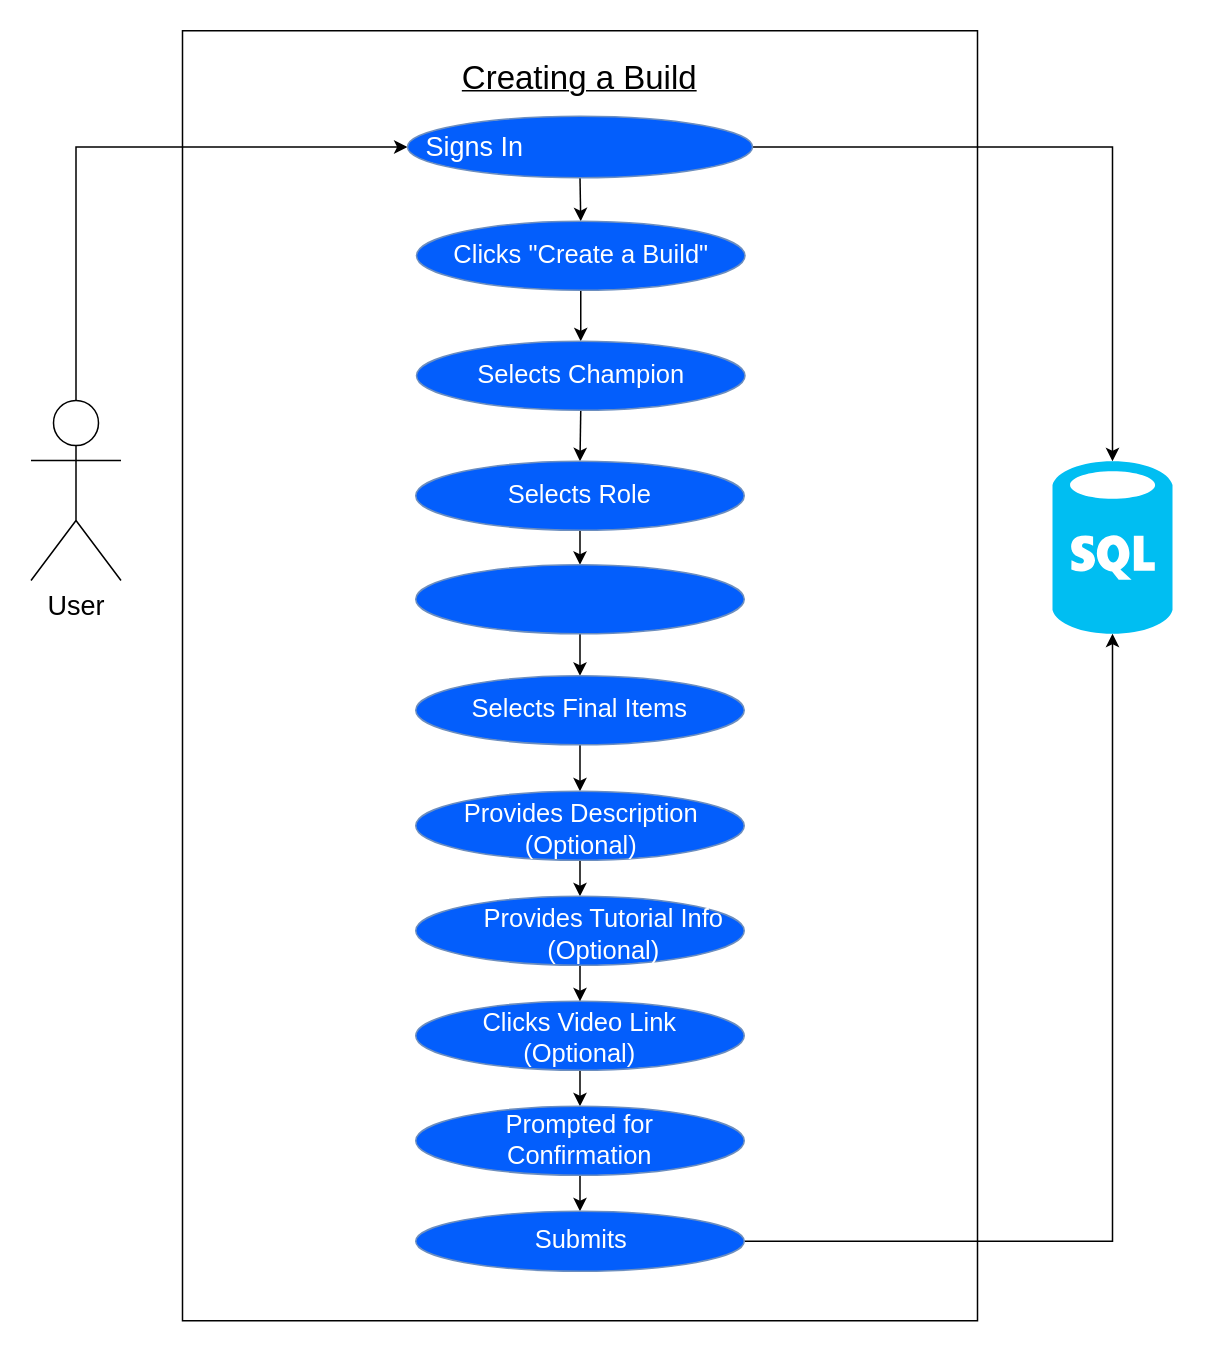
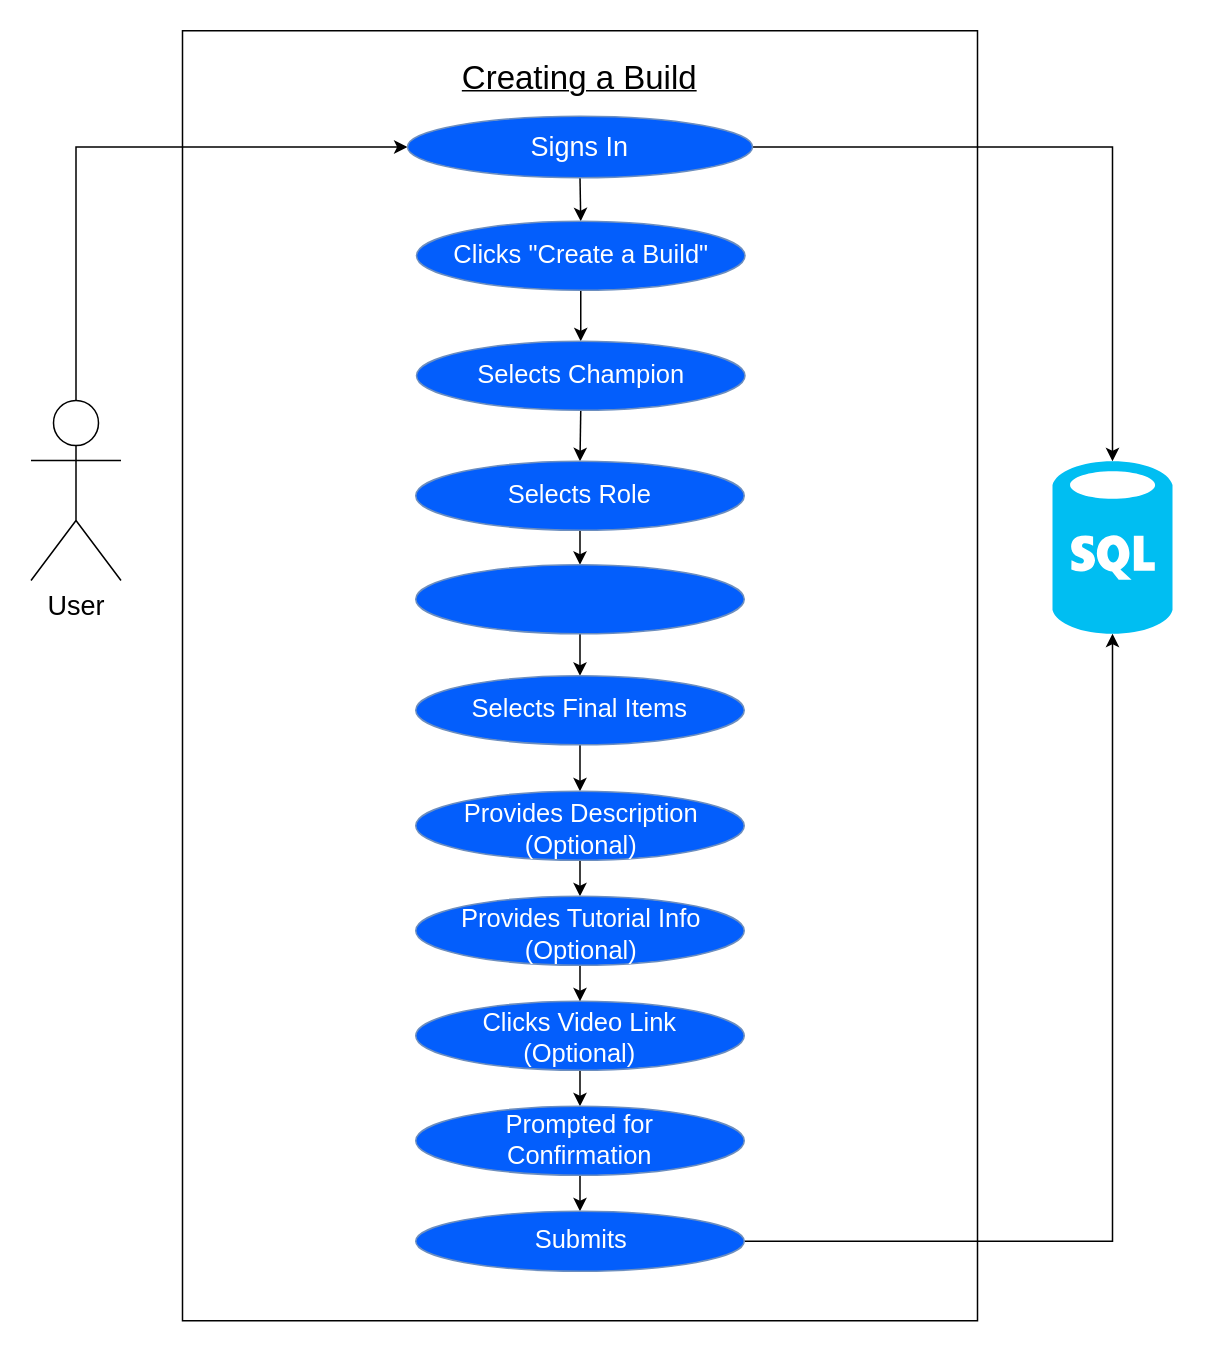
  <mxCell id="0" />
  <mxCell id="1" parent="0" />
  <mxCell id="2" value="" style="rounded=0;whiteSpace=wrap;html=1;" parent="1" vertex="1"><mxGeometry x="121" y="20" width="530" height="860" as="geometry" /></mxCell>
  <mxCell id="3" style="edgeStyle=orthogonalEdgeStyle;rounded=0;orthogonalLoop=1;jettySize=auto;html=1;exitX=0.5;exitY=0;exitDx=0;exitDy=0;exitPerimeter=0;entryX=0;entryY=0.5;entryDx=0;entryDy=0;" edge="1" parent="1" source="4" target="8"><mxGeometry relative="1" as="geometry" /></mxCell>
  <mxCell id="4" value="&lt;div style=&quot;font-size: 18px&quot;&gt;&lt;font style=&quot;font-size: 18px&quot;&gt;User&lt;/font&gt;&lt;/div&gt;" style="shape=umlActor;verticalLabelPosition=bottom;labelBackgroundColor=#ffffff;verticalAlign=top;html=1;outlineConnect=0;" parent="1" vertex="1"><mxGeometry x="20" y="266.5" width="60" height="120" as="geometry" /></mxCell>
  <mxCell id="5" value="&lt;u&gt;&lt;font style=&quot;font-size: 22px&quot;&gt;Creating a Build&lt;br&gt;&lt;/font&gt;&lt;/u&gt;" style="text;html=1;strokeColor=none;fillColor=none;align=center;verticalAlign=middle;whiteSpace=wrap;rounded=0;" parent="1" vertex="1"><mxGeometry x="283" y="32" width="206" height="40" as="geometry" /></mxCell>
  <mxCell id="6" style="edgeStyle=orthogonalEdgeStyle;rounded=0;orthogonalLoop=1;jettySize=auto;html=1;exitX=1;exitY=0.5;exitDx=0;exitDy=0;entryX=0.5;entryY=0;entryDx=0;entryDy=0;entryPerimeter=0;" edge="1" parent="1" source="8" target="10"><mxGeometry relative="1" as="geometry" /></mxCell>
  <mxCell id="7" style="edgeStyle=orthogonalEdgeStyle;rounded=0;orthogonalLoop=1;jettySize=auto;html=1;exitX=0.5;exitY=1;exitDx=0;exitDy=0;entryX=0.5;entryY=0;entryDx=0;entryDy=0;" edge="1" parent="1" source="8" target="12"><mxGeometry relative="1" as="geometry" /></mxCell>
  <mxCell id="8" value="" style="ellipse;whiteSpace=wrap;html=1;fillColor=#035EFC;strokeColor=#6c8ebf;" parent="1" vertex="1"><mxGeometry x="271" y="77" width="230" height="41" as="geometry" /></mxCell>
- <mxCell id="9" value="&lt;font style=&quot;font-size: 18px&quot; color=&quot;#FFFFFF&quot;&gt;Signs In&lt;br&gt;&lt;/font&gt;" style="text;html=1;strokeColor=none;fillColor=none;align=center;verticalAlign=middle;whiteSpace=wrap;rounded=0;" parent="1" vertex="1"><mxGeometry x="276" y="82.5" width="80" height="30" as="geometry" /></mxCell>
+ <mxCell id="9" value="&lt;font style=&quot;font-size: 18px&quot; color=&quot;#FFFFFF&quot;&gt;Signs In&lt;br&gt;&lt;/font&gt;" style="text;html=1;strokeColor=none;fillColor=none;align=center;verticalAlign=middle;whiteSpace=wrap;rounded=0;" parent="1" vertex="1"><mxGeometry x="346" y="82.5" width="80" height="30" as="geometry" /></mxCell>
  <mxCell id="10" value="" style="verticalLabelPosition=bottom;html=1;verticalAlign=top;align=center;strokeColor=none;fillColor=#00BEF2;shape=mxgraph.azure.sql_database;" vertex="1" parent="1"><mxGeometry x="701" y="307" width="80" height="115" as="geometry" /></mxCell>
  <mxCell id="11" style="edgeStyle=orthogonalEdgeStyle;rounded=0;orthogonalLoop=1;jettySize=auto;html=1;exitX=0.5;exitY=1;exitDx=0;exitDy=0;entryX=0.5;entryY=0;entryDx=0;entryDy=0;" edge="1" parent="1" source="12" target="15"><mxGeometry relative="1" as="geometry" /></mxCell>
  <mxCell id="12" value="" style="ellipse;whiteSpace=wrap;html=1;fillColor=#035EFC;strokeColor=#6c8ebf;" vertex="1" parent="1"><mxGeometry x="277" y="147" width="219" height="46" as="geometry" /></mxCell>
  <mxCell id="13" value="&lt;font style=&quot;font-size: 17px&quot; color=&quot;#FFFFFF&quot;&gt;Clicks &quot;Create a Build&quot;&lt;/font&gt;" style="text;html=1;strokeColor=none;fillColor=none;align=center;verticalAlign=middle;whiteSpace=wrap;rounded=0;" vertex="1" parent="1"><mxGeometry x="296.5" y="155" width="180" height="30" as="geometry" /></mxCell>
  <mxCell id="14" style="edgeStyle=orthogonalEdgeStyle;rounded=0;orthogonalLoop=1;jettySize=auto;html=1;exitX=0.5;exitY=1;exitDx=0;exitDy=0;entryX=0.5;entryY=0;entryDx=0;entryDy=0;" edge="1" parent="1" source="15" target="18"><mxGeometry relative="1" as="geometry" /></mxCell>
  <mxCell id="15" value="" style="ellipse;whiteSpace=wrap;html=1;fillColor=#035EFC;strokeColor=#6c8ebf;" vertex="1" parent="1"><mxGeometry x="277" y="227" width="219" height="46" as="geometry" /></mxCell>
  <mxCell id="16" value="&lt;font style=&quot;font-size: 17px&quot; color=&quot;#FFFFFF&quot;&gt;Selects Champion&lt;br&gt;&lt;/font&gt;" style="text;html=1;strokeColor=none;fillColor=none;align=center;verticalAlign=middle;whiteSpace=wrap;rounded=0;" vertex="1" parent="1"><mxGeometry x="296.5" y="235" width="180" height="30" as="geometry" /></mxCell>
  <mxCell id="17" style="edgeStyle=orthogonalEdgeStyle;rounded=0;orthogonalLoop=1;jettySize=auto;html=1;exitX=0.5;exitY=1;exitDx=0;exitDy=0;entryX=0.5;entryY=0;entryDx=0;entryDy=0;" edge="1" parent="1" source="18" target="21"><mxGeometry relative="1" as="geometry" /></mxCell>
  <mxCell id="18" value="" style="ellipse;whiteSpace=wrap;html=1;fillColor=#035EFC;strokeColor=#6c8ebf;" vertex="1" parent="1"><mxGeometry x="276.5" y="307" width="219" height="46" as="geometry" /></mxCell>
  <mxCell id="19" value="&lt;font style=&quot;font-size: 17px&quot; color=&quot;#FFFFFF&quot;&gt;Selects Role&lt;br&gt;&lt;/font&gt;" style="text;html=1;strokeColor=none;fillColor=none;align=center;verticalAlign=middle;whiteSpace=wrap;rounded=0;" vertex="1" parent="1"><mxGeometry x="296" y="315" width="180" height="30" as="geometry" /></mxCell>
  <mxCell id="20" style="edgeStyle=orthogonalEdgeStyle;rounded=0;orthogonalLoop=1;jettySize=auto;html=1;exitX=0.5;exitY=1;exitDx=0;exitDy=0;entryX=0.5;entryY=0;entryDx=0;entryDy=0;" edge="1" parent="1" source="21" target="23"><mxGeometry relative="1" as="geometry" /></mxCell>
  <mxCell id="21" value="" style="ellipse;whiteSpace=wrap;html=1;fillColor=#035EFC;strokeColor=#6c8ebf;" vertex="1" parent="1"><mxGeometry x="276.5" y="376" width="219" height="46" as="geometry" /></mxCell>
  <mxCell id="22" style="edgeStyle=orthogonalEdgeStyle;rounded=0;orthogonalLoop=1;jettySize=auto;html=1;exitX=0.5;exitY=1;exitDx=0;exitDy=0;entryX=0.5;entryY=0;entryDx=0;entryDy=0;" edge="1" parent="1" source="23" target="26"><mxGeometry relative="1" as="geometry" /></mxCell>
  <mxCell id="23" value="" style="ellipse;whiteSpace=wrap;html=1;fillColor=#035EFC;strokeColor=#6c8ebf;" vertex="1" parent="1"><mxGeometry x="276.5" y="450" width="219" height="46" as="geometry" /></mxCell>
  <mxCell id="24" value="&lt;font style=&quot;font-size: 17px&quot; color=&quot;#FFFFFF&quot;&gt;Selects Final Items&lt;br&gt;&lt;/font&gt;" style="text;html=1;strokeColor=none;fillColor=none;align=center;verticalAlign=middle;whiteSpace=wrap;rounded=0;" vertex="1" parent="1"><mxGeometry x="296" y="458" width="180" height="30" as="geometry" /></mxCell>
  <mxCell id="25" style="edgeStyle=orthogonalEdgeStyle;rounded=0;orthogonalLoop=1;jettySize=auto;html=1;exitX=0.5;exitY=1;exitDx=0;exitDy=0;entryX=0.5;entryY=0;entryDx=0;entryDy=0;" edge="1" parent="1" source="26" target="32"><mxGeometry relative="1" as="geometry" /></mxCell>
  <mxCell id="26" value="" style="ellipse;whiteSpace=wrap;html=1;fillColor=#035EFC;strokeColor=#6c8ebf;" vertex="1" parent="1"><mxGeometry x="276.5" y="527" width="219" height="46" as="geometry" /></mxCell>
  <mxCell id="27" value="&lt;font style=&quot;font-size: 17px&quot; color=&quot;#FFFFFF&quot;&gt;Provides Description (Optional)&lt;br&gt;&lt;/font&gt;" style="text;html=1;strokeColor=none;fillColor=none;align=center;verticalAlign=middle;whiteSpace=wrap;rounded=0;" vertex="1" parent="1"><mxGeometry x="296.5" y="538" width="180" height="30" as="geometry" /></mxCell>
  <mxCell id="28" style="edgeStyle=orthogonalEdgeStyle;rounded=0;orthogonalLoop=1;jettySize=auto;html=1;exitX=0.5;exitY=1;exitDx=0;exitDy=0;entryX=0.5;entryY=0;entryDx=0;entryDy=0;" edge="1" parent="1" source="29" target="35"><mxGeometry relative="1" as="geometry" /></mxCell>
  <mxCell id="29" value="" style="ellipse;whiteSpace=wrap;html=1;fillColor=#035EFC;strokeColor=#6c8ebf;" vertex="1" parent="1"><mxGeometry x="276.5" y="667" width="219" height="46" as="geometry" /></mxCell>
  <mxCell id="30" value="&lt;font style=&quot;font-size: 17px&quot; color=&quot;#FFFFFF&quot;&gt;Clicks Video Link (Optional)&lt;br&gt;&lt;/font&gt;" style="text;html=1;strokeColor=none;fillColor=none;align=center;verticalAlign=middle;whiteSpace=wrap;rounded=0;" vertex="1" parent="1"><mxGeometry x="296" y="677" width="180" height="30" as="geometry" /></mxCell>
  <mxCell id="31" style="edgeStyle=orthogonalEdgeStyle;rounded=0;orthogonalLoop=1;jettySize=auto;html=1;exitX=0.5;exitY=1;exitDx=0;exitDy=0;entryX=0.5;entryY=0;entryDx=0;entryDy=0;" edge="1" parent="1" source="32" target="29"><mxGeometry relative="1" as="geometry" /></mxCell>
  <mxCell id="32" value="" style="ellipse;whiteSpace=wrap;html=1;fillColor=#035EFC;strokeColor=#6c8ebf;" vertex="1" parent="1"><mxGeometry x="276.5" y="597" width="219" height="46" as="geometry" /></mxCell>
- <mxCell id="33" value="&lt;font style=&quot;font-size: 17px&quot; color=&quot;#FFFFFF&quot;&gt;Provides Tutorial Info (Optional)&lt;br&gt;&lt;/font&gt;" style="text;html=1;strokeColor=none;fillColor=none;align=center;verticalAlign=middle;whiteSpace=wrap;rounded=0;" vertex="1" parent="1"><mxGeometry x="311.5" y="608" width="180" height="30" as="geometry" /></mxCell>
+ <mxCell id="33" value="&lt;font style=&quot;font-size: 17px&quot; color=&quot;#FFFFFF&quot;&gt;Provides Tutorial Info (Optional)&lt;br&gt;&lt;/font&gt;" style="text;html=1;strokeColor=none;fillColor=none;align=center;verticalAlign=middle;whiteSpace=wrap;rounded=0;" vertex="1" parent="1"><mxGeometry x="296.5" y="608" width="180" height="30" as="geometry" /></mxCell>
  <mxCell id="34" style="edgeStyle=orthogonalEdgeStyle;rounded=0;orthogonalLoop=1;jettySize=auto;html=1;exitX=0.5;exitY=1;exitDx=0;exitDy=0;entryX=0.5;entryY=0;entryDx=0;entryDy=0;" edge="1" parent="1" source="35" target="38"><mxGeometry relative="1" as="geometry" /></mxCell>
  <mxCell id="35" value="" style="ellipse;whiteSpace=wrap;html=1;fillColor=#035EFC;strokeColor=#6c8ebf;" vertex="1" parent="1"><mxGeometry x="276.5" y="737" width="219" height="46" as="geometry" /></mxCell>
  <mxCell id="36" value="&lt;font style=&quot;font-size: 17px&quot; color=&quot;#FFFFFF&quot;&gt;Prompted for Confirmation&lt;br&gt;&lt;/font&gt;" style="text;html=1;strokeColor=none;fillColor=none;align=center;verticalAlign=middle;whiteSpace=wrap;rounded=0;" vertex="1" parent="1"><mxGeometry x="296" y="745" width="180" height="30" as="geometry" /></mxCell>
  <mxCell id="37" style="edgeStyle=orthogonalEdgeStyle;rounded=0;orthogonalLoop=1;jettySize=auto;html=1;exitX=1;exitY=0.5;exitDx=0;exitDy=0;entryX=0.5;entryY=1;entryDx=0;entryDy=0;entryPerimeter=0;" edge="1" parent="1" source="38" target="10"><mxGeometry relative="1" as="geometry" /></mxCell>
  <mxCell id="38" value="" style="ellipse;whiteSpace=wrap;html=1;fillColor=#035EFC;strokeColor=#6c8ebf;" vertex="1" parent="1"><mxGeometry x="276.5" y="807" width="219" height="40" as="geometry" /></mxCell>
  <mxCell id="39" value="&lt;font style=&quot;font-size: 17px&quot; color=&quot;#FFFFFF&quot;&gt;Submits&lt;br&gt;&lt;/font&gt;" style="text;html=1;strokeColor=none;fillColor=none;align=center;verticalAlign=middle;whiteSpace=wrap;rounded=0;" vertex="1" parent="1"><mxGeometry x="296.5" y="817" width="180" height="20" as="geometry" /></mxCell>
